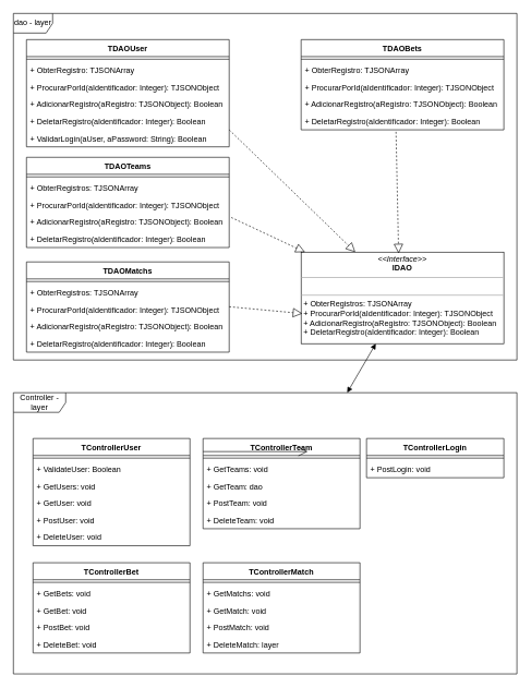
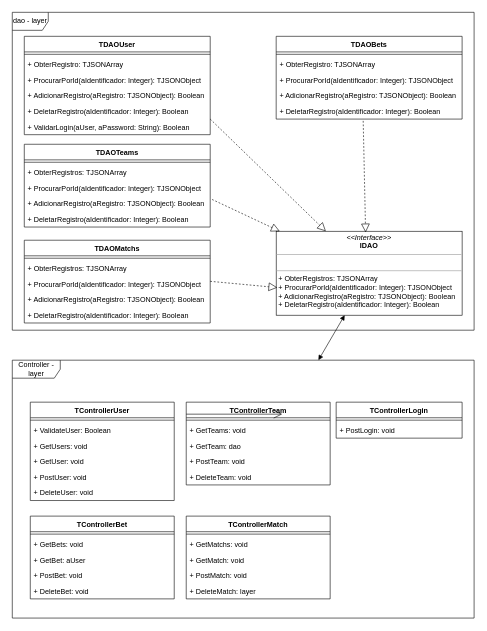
  <mxCell id="0" />
  <mxCell id="1" parent="0" />
  <mxCell id="2" value="dao - layer" style="shape=umlFrame;whiteSpace=wrap;html=1;pointerEvents=0;" vertex="1" parent="1"><mxGeometry x="20" y="20" width="770" height="530" as="geometry" /></mxCell>
  <mxCell id="3" value="TDAOUser" style="swimlane;fontStyle=1;align=center;verticalAlign=top;childLayout=stackLayout;horizontal=1;startSize=26;horizontalStack=0;resizeParent=1;resizeParentMax=0;resizeLast=0;collapsible=1;marginBottom=0;" vertex="1" parent="1"><mxGeometry x="40" y="60" width="310" height="164" as="geometry"><mxRectangle x="350" y="190" width="100" height="30" as="alternateBounds" /></mxGeometry></mxCell>
  <mxCell id="4" value="" style="line;strokeWidth=1;fillColor=none;align=left;verticalAlign=middle;spacingTop=-1;spacingLeft=3;spacingRight=3;rotatable=0;labelPosition=right;points=[];portConstraint=eastwest;strokeColor=inherit;" vertex="1" parent="3"><mxGeometry y="26" width="310" height="8" as="geometry" /></mxCell>
  <mxCell id="5" value="+ ObterRegistro: TJSONArray" style="text;strokeColor=none;fillColor=none;align=left;verticalAlign=top;spacingLeft=4;spacingRight=4;overflow=hidden;rotatable=0;points=[[0,0.5],[1,0.5]];portConstraint=eastwest;" vertex="1" parent="3"><mxGeometry y="34" width="310" height="26" as="geometry" /></mxCell>
  <mxCell id="6" value="+ ProcurarPorId(aIdentificador: Integer): TJSONObject" style="text;strokeColor=none;fillColor=none;align=left;verticalAlign=top;spacingLeft=4;spacingRight=4;overflow=hidden;rotatable=0;points=[[0,0.5],[1,0.5]];portConstraint=eastwest;" vertex="1" parent="3"><mxGeometry y="60" width="310" height="26" as="geometry" /></mxCell>
  <mxCell id="7" value="+ AdicionarRegistro(aRegistro: TJSONObject): Boolean&#10;" style="text;strokeColor=none;fillColor=none;align=left;verticalAlign=top;spacingLeft=4;spacingRight=4;overflow=hidden;rotatable=0;points=[[0,0.5],[1,0.5]];portConstraint=eastwest;" vertex="1" parent="3"><mxGeometry y="86" width="310" height="26" as="geometry" /></mxCell>
  <mxCell id="8" value="+ DeletarRegistro(aIdentificador: Integer): Boolean" style="text;strokeColor=none;fillColor=none;align=left;verticalAlign=top;spacingLeft=4;spacingRight=4;overflow=hidden;rotatable=0;points=[[0,0.5],[1,0.5]];portConstraint=eastwest;" vertex="1" parent="3"><mxGeometry y="112" width="310" height="26" as="geometry" /></mxCell>
  <mxCell id="9" value="+ ValidarLogin(aUser, aPassword: String): Boolean" style="text;strokeColor=none;fillColor=none;align=left;verticalAlign=top;spacingLeft=4;spacingRight=4;overflow=hidden;rotatable=0;points=[[0,0.5],[1,0.5]];portConstraint=eastwest;" vertex="1" parent="3"><mxGeometry y="138" width="310" height="26" as="geometry" /></mxCell>
  <mxCell id="10" value="TDAOTeams&#10;" style="swimlane;fontStyle=1;align=center;verticalAlign=top;childLayout=stackLayout;horizontal=1;startSize=26;horizontalStack=0;resizeParent=1;resizeParentMax=0;resizeLast=0;collapsible=1;marginBottom=0;" vertex="1" parent="1"><mxGeometry x="40" y="240" width="310" height="138" as="geometry" /></mxCell>
  <mxCell id="11" value="" style="line;strokeWidth=1;fillColor=none;align=left;verticalAlign=middle;spacingTop=-1;spacingLeft=3;spacingRight=3;rotatable=0;labelPosition=right;points=[];portConstraint=eastwest;strokeColor=inherit;" vertex="1" parent="10"><mxGeometry y="26" width="310" height="8" as="geometry" /></mxCell>
  <mxCell id="12" value="+ ObterRegistros: TJSONArray" style="text;strokeColor=none;fillColor=none;align=left;verticalAlign=top;spacingLeft=4;spacingRight=4;overflow=hidden;rotatable=0;points=[[0,0.5],[1,0.5]];portConstraint=eastwest;" vertex="1" parent="10"><mxGeometry y="34" width="310" height="26" as="geometry" /></mxCell>
  <mxCell id="13" value="+ ProcurarPorId(aIdentificador: Integer): TJSONObject" style="text;strokeColor=none;fillColor=none;align=left;verticalAlign=top;spacingLeft=4;spacingRight=4;overflow=hidden;rotatable=0;points=[[0,0.5],[1,0.5]];portConstraint=eastwest;" vertex="1" parent="10"><mxGeometry y="60" width="310" height="26" as="geometry" /></mxCell>
  <mxCell id="14" value="+ AdicionarRegistro(aRegistro: TJSONObject): Boolean&#10;" style="text;strokeColor=none;fillColor=none;align=left;verticalAlign=top;spacingLeft=4;spacingRight=4;overflow=hidden;rotatable=0;points=[[0,0.5],[1,0.5]];portConstraint=eastwest;" vertex="1" parent="10"><mxGeometry y="86" width="310" height="26" as="geometry" /></mxCell>
  <mxCell id="15" value="+ DeletarRegistro(aIdentificador: Integer): Boolean" style="text;strokeColor=none;fillColor=none;align=left;verticalAlign=top;spacingLeft=4;spacingRight=4;overflow=hidden;rotatable=0;points=[[0,0.5],[1,0.5]];portConstraint=eastwest;" vertex="1" parent="10"><mxGeometry y="112" width="310" height="26" as="geometry" /></mxCell>
  <mxCell id="16" value="TDAOMatchs&#10;" style="swimlane;fontStyle=1;align=center;verticalAlign=top;childLayout=stackLayout;horizontal=1;startSize=26;horizontalStack=0;resizeParent=1;resizeParentMax=0;resizeLast=0;collapsible=1;marginBottom=0;" vertex="1" parent="1"><mxGeometry x="40" y="400" width="310" height="138" as="geometry" /></mxCell>
  <mxCell id="17" value="" style="line;strokeWidth=1;fillColor=none;align=left;verticalAlign=middle;spacingTop=-1;spacingLeft=3;spacingRight=3;rotatable=0;labelPosition=right;points=[];portConstraint=eastwest;strokeColor=inherit;" vertex="1" parent="16"><mxGeometry y="26" width="310" height="8" as="geometry" /></mxCell>
  <mxCell id="18" value="+ ObterRegistros: TJSONArray" style="text;strokeColor=none;fillColor=none;align=left;verticalAlign=top;spacingLeft=4;spacingRight=4;overflow=hidden;rotatable=0;points=[[0,0.5],[1,0.5]];portConstraint=eastwest;" vertex="1" parent="16"><mxGeometry y="34" width="310" height="26" as="geometry" /></mxCell>
  <mxCell id="19" value="+ ProcurarPorId(aIdentificador: Integer): TJSONObject" style="text;strokeColor=none;fillColor=none;align=left;verticalAlign=top;spacingLeft=4;spacingRight=4;overflow=hidden;rotatable=0;points=[[0,0.5],[1,0.5]];portConstraint=eastwest;" vertex="1" parent="16"><mxGeometry y="60" width="310" height="26" as="geometry" /></mxCell>
  <mxCell id="20" value="+ AdicionarRegistro(aRegistro: TJSONObject): Boolean&#10;" style="text;strokeColor=none;fillColor=none;align=left;verticalAlign=top;spacingLeft=4;spacingRight=4;overflow=hidden;rotatable=0;points=[[0,0.5],[1,0.5]];portConstraint=eastwest;" vertex="1" parent="16"><mxGeometry y="86" width="310" height="26" as="geometry" /></mxCell>
  <mxCell id="21" value="+ DeletarRegistro(aIdentificador: Integer): Boolean" style="text;strokeColor=none;fillColor=none;align=left;verticalAlign=top;spacingLeft=4;spacingRight=4;overflow=hidden;rotatable=0;points=[[0,0.5],[1,0.5]];portConstraint=eastwest;" vertex="1" parent="16"><mxGeometry y="112" width="310" height="26" as="geometry" /></mxCell>
  <mxCell id="22" value="TDAOBets" style="swimlane;fontStyle=1;align=center;verticalAlign=top;childLayout=stackLayout;horizontal=1;startSize=26;horizontalStack=0;resizeParent=1;resizeParentMax=0;resizeLast=0;collapsible=1;marginBottom=0;" vertex="1" parent="1"><mxGeometry x="460" y="60" width="310" height="138" as="geometry"><mxRectangle x="350" y="190" width="100" height="30" as="alternateBounds" /></mxGeometry></mxCell>
  <mxCell id="23" value="" style="line;strokeWidth=1;fillColor=none;align=left;verticalAlign=middle;spacingTop=-1;spacingLeft=3;spacingRight=3;rotatable=0;labelPosition=right;points=[];portConstraint=eastwest;strokeColor=inherit;" vertex="1" parent="22"><mxGeometry y="26" width="310" height="8" as="geometry" /></mxCell>
  <mxCell id="24" value="+ ObterRegistro: TJSONArray" style="text;strokeColor=none;fillColor=none;align=left;verticalAlign=top;spacingLeft=4;spacingRight=4;overflow=hidden;rotatable=0;points=[[0,0.5],[1,0.5]];portConstraint=eastwest;" vertex="1" parent="22"><mxGeometry y="34" width="310" height="26" as="geometry" /></mxCell>
  <mxCell id="25" value="+ ProcurarPorId(aIdentificador: Integer): TJSONObject" style="text;strokeColor=none;fillColor=none;align=left;verticalAlign=top;spacingLeft=4;spacingRight=4;overflow=hidden;rotatable=0;points=[[0,0.5],[1,0.5]];portConstraint=eastwest;" vertex="1" parent="22"><mxGeometry y="60" width="310" height="26" as="geometry" /></mxCell>
  <mxCell id="26" value="+ AdicionarRegistro(aRegistro: TJSONObject): Boolean&#10;" style="text;strokeColor=none;fillColor=none;align=left;verticalAlign=top;spacingLeft=4;spacingRight=4;overflow=hidden;rotatable=0;points=[[0,0.5],[1,0.5]];portConstraint=eastwest;" vertex="1" parent="22"><mxGeometry y="86" width="310" height="26" as="geometry" /></mxCell>
  <mxCell id="27" value="+ DeletarRegistro(aIdentificador: Integer): Boolean" style="text;strokeColor=none;fillColor=none;align=left;verticalAlign=top;spacingLeft=4;spacingRight=4;overflow=hidden;rotatable=0;points=[[0,0.5],[1,0.5]];portConstraint=eastwest;" vertex="1" parent="22"><mxGeometry y="112" width="310" height="26" as="geometry" /></mxCell>
  <mxCell id="28" value="&lt;p style=&quot;margin:0px;margin-top:4px;text-align:center;&quot;&gt;&lt;i&gt;&amp;lt;&amp;lt;Interface&amp;gt;&amp;gt;&lt;/i&gt;&lt;br&gt;&lt;b&gt;IDAO&lt;/b&gt;&lt;/p&gt;&lt;hr size=&quot;1&quot;&gt;&lt;p style=&quot;margin:0px;margin-left:4px;&quot;&gt;&lt;br&gt;&lt;/p&gt;&lt;hr size=&quot;1&quot;&gt;&lt;p style=&quot;margin:0px;margin-left:4px;&quot;&gt;+ ObterRegistros: TJSONArray&lt;/p&gt;&lt;p style=&quot;margin:0px;margin-left:4px;&quot;&gt;+ ProcurarPorId(aIdentificador: Integer): TJSONObject&lt;/p&gt;&lt;p style=&quot;margin:0px;margin-left:4px;&quot;&gt;+ AdicionarRegistro(aRegistro: TJSONObject): Boolean&lt;/p&gt;&lt;p style=&quot;margin:0px;margin-left:4px;&quot;&gt;+ DeletarRegistro(aIdentificador: Integer): Boolean&lt;/p&gt;" style="verticalAlign=top;align=left;overflow=fill;fontSize=12;fontFamily=Helvetica;html=1;" vertex="1" parent="1"><mxGeometry x="460" y="385" width="310" height="140" as="geometry" /></mxCell>
  <mxCell id="29" value="" style="endArrow=block;dashed=1;endFill=0;endSize=12;html=1;rounded=0;" edge="1" parent="1" target="28"><mxGeometry width="160" relative="1" as="geometry"><mxPoint x="350" y="198" as="sourcePoint" /><mxPoint x="510" y="198" as="targetPoint" /></mxGeometry></mxCell>
  <mxCell id="30" value="" style="endArrow=block;dashed=1;endFill=0;endSize=12;html=1;rounded=0;exitX=1.01;exitY=0.231;exitDx=0;exitDy=0;exitPerimeter=0;" edge="1" parent="1" source="14" target="28"><mxGeometry width="160" relative="1" as="geometry"><mxPoint x="350" y="285" as="sourcePoint" /><mxPoint x="500" y="284.5" as="targetPoint" /></mxGeometry></mxCell>
  <mxCell id="31" value="" style="endArrow=block;dashed=1;endFill=0;endSize=12;html=1;rounded=0;exitX=0.468;exitY=1.115;exitDx=0;exitDy=0;exitPerimeter=0;entryX=0.481;entryY=0.014;entryDx=0;entryDy=0;entryPerimeter=0;" edge="1" parent="1" source="27" target="28"><mxGeometry width="160" relative="1" as="geometry"><mxPoint x="550" y="224" as="sourcePoint" /><mxPoint x="710" y="224" as="targetPoint" /></mxGeometry></mxCell>
  <mxCell id="32" value="" style="endArrow=block;dashed=1;endFill=0;endSize=12;html=1;rounded=0;entryX=0.006;entryY=0.671;entryDx=0;entryDy=0;entryPerimeter=0;" edge="1" parent="1" target="28"><mxGeometry width="160" relative="1" as="geometry"><mxPoint x="350" y="468.5" as="sourcePoint" /><mxPoint x="510" y="468.5" as="targetPoint" /></mxGeometry></mxCell>
  <mxCell id="33" value="Controller - layer" style="shape=umlFrame;whiteSpace=wrap;html=1;pointerEvents=0;width=80;height=30;" vertex="1" parent="1"><mxGeometry x="20" y="600" width="770" height="430" as="geometry" /></mxCell>
  <mxCell id="34" value="TControllerUser&#10;" style="swimlane;fontStyle=1;align=center;verticalAlign=top;childLayout=stackLayout;horizontal=1;startSize=26;horizontalStack=0;resizeParent=1;resizeParentMax=0;resizeLast=0;collapsible=1;marginBottom=0;" vertex="1" parent="1"><mxGeometry x="50" y="670" width="240" height="164" as="geometry" /></mxCell>
  <mxCell id="35" value="" style="line;strokeWidth=1;fillColor=none;align=left;verticalAlign=middle;spacingTop=-1;spacingLeft=3;spacingRight=3;rotatable=0;labelPosition=right;points=[];portConstraint=eastwest;strokeColor=inherit;" vertex="1" parent="34"><mxGeometry y="26" width="240" height="8" as="geometry" /></mxCell>
  <mxCell id="36" value="+ ValidateUser: Boolean" style="text;strokeColor=none;fillColor=none;align=left;verticalAlign=top;spacingLeft=4;spacingRight=4;overflow=hidden;rotatable=0;points=[[0,0.5],[1,0.5]];portConstraint=eastwest;" vertex="1" parent="34"><mxGeometry y="34" width="240" height="26" as="geometry" /></mxCell>
  <mxCell id="37" value="+ GetUsers: void&#10;" style="text;strokeColor=none;fillColor=none;align=left;verticalAlign=top;spacingLeft=4;spacingRight=4;overflow=hidden;rotatable=0;points=[[0,0.5],[1,0.5]];portConstraint=eastwest;" vertex="1" parent="34"><mxGeometry y="60" width="240" height="26" as="geometry" /></mxCell>
  <mxCell id="38" value="+ GetUser: void&#10;" style="text;strokeColor=none;fillColor=none;align=left;verticalAlign=top;spacingLeft=4;spacingRight=4;overflow=hidden;rotatable=0;points=[[0,0.5],[1,0.5]];portConstraint=eastwest;" vertex="1" parent="34"><mxGeometry y="86" width="240" height="26" as="geometry" /></mxCell>
  <mxCell id="39" value="+ PostUser: void" style="text;strokeColor=none;fillColor=none;align=left;verticalAlign=top;spacingLeft=4;spacingRight=4;overflow=hidden;rotatable=0;points=[[0,0.5],[1,0.5]];portConstraint=eastwest;" vertex="1" parent="34"><mxGeometry y="112" width="240" height="26" as="geometry" /></mxCell>
  <mxCell id="40" value="+ DeleteUser: void" style="text;strokeColor=none;fillColor=none;align=left;verticalAlign=top;spacingLeft=4;spacingRight=4;overflow=hidden;rotatable=0;points=[[0,0.5],[1,0.5]];portConstraint=eastwest;" vertex="1" parent="34"><mxGeometry y="138" width="240" height="26" as="geometry" /></mxCell>
  <mxCell id="41" value="TControllerTeam" style="swimlane;fontStyle=1;align=center;verticalAlign=top;childLayout=stackLayout;horizontal=1;startSize=26;horizontalStack=0;resizeParent=1;resizeParentMax=0;resizeLast=0;collapsible=1;marginBottom=0;" vertex="1" parent="1"><mxGeometry x="310" y="670" width="240" height="138" as="geometry" /></mxCell>
  <mxCell id="42" value="" style="line;strokeWidth=1;fillColor=none;align=left;verticalAlign=middle;spacingTop=-1;spacingLeft=3;spacingRight=3;rotatable=0;labelPosition=right;points=[];portConstraint=eastwest;strokeColor=inherit;" vertex="1" parent="41"><mxGeometry y="26" width="240" height="8" as="geometry" /></mxCell>
  <mxCell id="43" value="+ GetTeams: void&#10;" style="text;strokeColor=none;fillColor=none;align=left;verticalAlign=top;spacingLeft=4;spacingRight=4;overflow=hidden;rotatable=0;points=[[0,0.5],[1,0.5]];portConstraint=eastwest;" vertex="1" parent="41"><mxGeometry y="34" width="240" height="26" as="geometry" /></mxCell>
  <mxCell id="44" value="+ GetTeam: dao&#10;" style="text;strokeColor=none;fillColor=none;align=left;verticalAlign=top;spacingLeft=4;spacingRight=4;overflow=hidden;rotatable=0;points=[[0,0.5],[1,0.5]];portConstraint=eastwest;" vertex="1" parent="41"><mxGeometry y="60" width="240" height="26" as="geometry" /></mxCell>
  <mxCell id="45" value="+ PostTeam: void" style="text;strokeColor=none;fillColor=none;align=left;verticalAlign=top;spacingLeft=4;spacingRight=4;overflow=hidden;rotatable=0;points=[[0,0.5],[1,0.5]];portConstraint=eastwest;" vertex="1" parent="41"><mxGeometry y="86" width="240" height="26" as="geometry" /></mxCell>
  <mxCell id="46" value="+ DeleteTeam: void" style="text;strokeColor=none;fillColor=none;align=left;verticalAlign=top;spacingLeft=4;spacingRight=4;overflow=hidden;rotatable=0;points=[[0,0.5],[1,0.5]];portConstraint=eastwest;" vertex="1" parent="41"><mxGeometry y="112" width="240" height="26" as="geometry" /></mxCell>
  <mxCell id="47" value="TControllerBet&#10;" style="swimlane;fontStyle=1;align=center;verticalAlign=top;childLayout=stackLayout;horizontal=1;startSize=26;horizontalStack=0;resizeParent=1;resizeParentMax=0;resizeLast=0;collapsible=1;marginBottom=0;" vertex="1" parent="1"><mxGeometry x="50" y="860" width="240" height="138" as="geometry" /></mxCell>
  <mxCell id="48" value="" style="line;strokeWidth=1;fillColor=none;align=left;verticalAlign=middle;spacingTop=-1;spacingLeft=3;spacingRight=3;rotatable=0;labelPosition=right;points=[];portConstraint=eastwest;strokeColor=inherit;" vertex="1" parent="47"><mxGeometry y="26" width="240" height="8" as="geometry" /></mxCell>
  <mxCell id="49" value="+ GetBets: void&#10;" style="text;strokeColor=none;fillColor=none;align=left;verticalAlign=top;spacingLeft=4;spacingRight=4;overflow=hidden;rotatable=0;points=[[0,0.5],[1,0.5]];portConstraint=eastwest;" vertex="1" parent="47"><mxGeometry y="34" width="240" height="26" as="geometry" /></mxCell>
- <mxCell id="50" value="+ GetBet: void&#10;" style="text;strokeColor=none;fillColor=none;align=left;verticalAlign=top;spacingLeft=4;spacingRight=4;overflow=hidden;rotatable=0;points=[[0,0.5],[1,0.5]];portConstraint=eastwest;" vertex="1" parent="47"><mxGeometry y="60" width="240" height="26" as="geometry" /></mxCell>
+ <mxCell id="50" value="+ GetBet: aUser&#10;" style="text;strokeColor=none;fillColor=none;align=left;verticalAlign=top;spacingLeft=4;spacingRight=4;overflow=hidden;rotatable=0;points=[[0,0.5],[1,0.5]];portConstraint=eastwest;" vertex="1" parent="47"><mxGeometry y="60" width="240" height="26" as="geometry" /></mxCell>
  <mxCell id="51" value="+ PostBet: void" style="text;strokeColor=none;fillColor=none;align=left;verticalAlign=top;spacingLeft=4;spacingRight=4;overflow=hidden;rotatable=0;points=[[0,0.5],[1,0.5]];portConstraint=eastwest;" vertex="1" parent="47"><mxGeometry y="86" width="240" height="26" as="geometry" /></mxCell>
  <mxCell id="52" value="+ DeleteBet: void" style="text;strokeColor=none;fillColor=none;align=left;verticalAlign=top;spacingLeft=4;spacingRight=4;overflow=hidden;rotatable=0;points=[[0,0.5],[1,0.5]];portConstraint=eastwest;" vertex="1" parent="47"><mxGeometry y="112" width="240" height="26" as="geometry" /></mxCell>
  <mxCell id="53" value="TControllerMatch&#10;" style="swimlane;fontStyle=1;align=center;verticalAlign=top;childLayout=stackLayout;horizontal=1;startSize=26;horizontalStack=0;resizeParent=1;resizeParentMax=0;resizeLast=0;collapsible=1;marginBottom=0;" vertex="1" parent="1"><mxGeometry x="310" y="860" width="240" height="138" as="geometry" /></mxCell>
  <mxCell id="54" value="" style="line;strokeWidth=1;fillColor=none;align=left;verticalAlign=middle;spacingTop=-1;spacingLeft=3;spacingRight=3;rotatable=0;labelPosition=right;points=[];portConstraint=eastwest;strokeColor=inherit;" vertex="1" parent="53"><mxGeometry y="26" width="240" height="8" as="geometry" /></mxCell>
  <mxCell id="55" value="+ GetMatchs: void&#10;" style="text;strokeColor=none;fillColor=none;align=left;verticalAlign=top;spacingLeft=4;spacingRight=4;overflow=hidden;rotatable=0;points=[[0,0.5],[1,0.5]];portConstraint=eastwest;" vertex="1" parent="53"><mxGeometry y="34" width="240" height="26" as="geometry" /></mxCell>
  <mxCell id="56" value="+ GetMatch: void&#10;" style="text;strokeColor=none;fillColor=none;align=left;verticalAlign=top;spacingLeft=4;spacingRight=4;overflow=hidden;rotatable=0;points=[[0,0.5],[1,0.5]];portConstraint=eastwest;" vertex="1" parent="53"><mxGeometry y="60" width="240" height="26" as="geometry" /></mxCell>
  <mxCell id="57" value="+ PostMatch: void" style="text;strokeColor=none;fillColor=none;align=left;verticalAlign=top;spacingLeft=4;spacingRight=4;overflow=hidden;rotatable=0;points=[[0,0.5],[1,0.5]];portConstraint=eastwest;" vertex="1" parent="53"><mxGeometry y="86" width="240" height="26" as="geometry" /></mxCell>
  <mxCell id="58" value="+ DeleteMatch: layer" style="text;strokeColor=none;fillColor=none;align=left;verticalAlign=top;spacingLeft=4;spacingRight=4;overflow=hidden;rotatable=0;points=[[0,0.5],[1,0.5]];portConstraint=eastwest;" vertex="1" parent="53"><mxGeometry y="112" width="240" height="26" as="geometry" /></mxCell>
  <mxCell id="59" value="TControllerLogin" style="swimlane;fontStyle=1;align=center;verticalAlign=top;childLayout=stackLayout;horizontal=1;startSize=26;horizontalStack=0;resizeParent=1;resizeParentMax=0;resizeLast=0;collapsible=1;marginBottom=0;" vertex="1" parent="1"><mxGeometry x="560" y="670" width="210" height="60" as="geometry" /></mxCell>
  <mxCell id="60" value="" style="line;strokeWidth=1;fillColor=none;align=left;verticalAlign=middle;spacingTop=-1;spacingLeft=3;spacingRight=3;rotatable=0;labelPosition=right;points=[];portConstraint=eastwest;strokeColor=inherit;" vertex="1" parent="59"><mxGeometry y="26" width="210" height="8" as="geometry" /></mxCell>
  <mxCell id="61" value="+ PostLogin: void" style="text;strokeColor=none;fillColor=none;align=left;verticalAlign=top;spacingLeft=4;spacingRight=4;overflow=hidden;rotatable=0;points=[[0,0.5],[1,0.5]];portConstraint=eastwest;" vertex="1" parent="59"><mxGeometry y="34" width="210" height="26" as="geometry" /></mxCell>
  <mxCell id="62" value="" style="endArrow=open;endFill=1;endSize=12;html=1;rounded=0;" edge="1" parent="1"><mxGeometry width="160" relative="1" as="geometry"><mxPoint x="310" y="690" as="sourcePoint" /><mxPoint x="470" y="690" as="targetPoint" /></mxGeometry></mxCell>
  <mxCell id="63" value="" style="endArrow=block;startArrow=block;endFill=1;startFill=1;html=1;rounded=0;" edge="1" parent="1" source="33" target="28"><mxGeometry width="160" relative="1" as="geometry"><mxPoint x="390" y="580" as="sourcePoint" /><mxPoint x="550" y="580" as="targetPoint" /></mxGeometry></mxCell>
